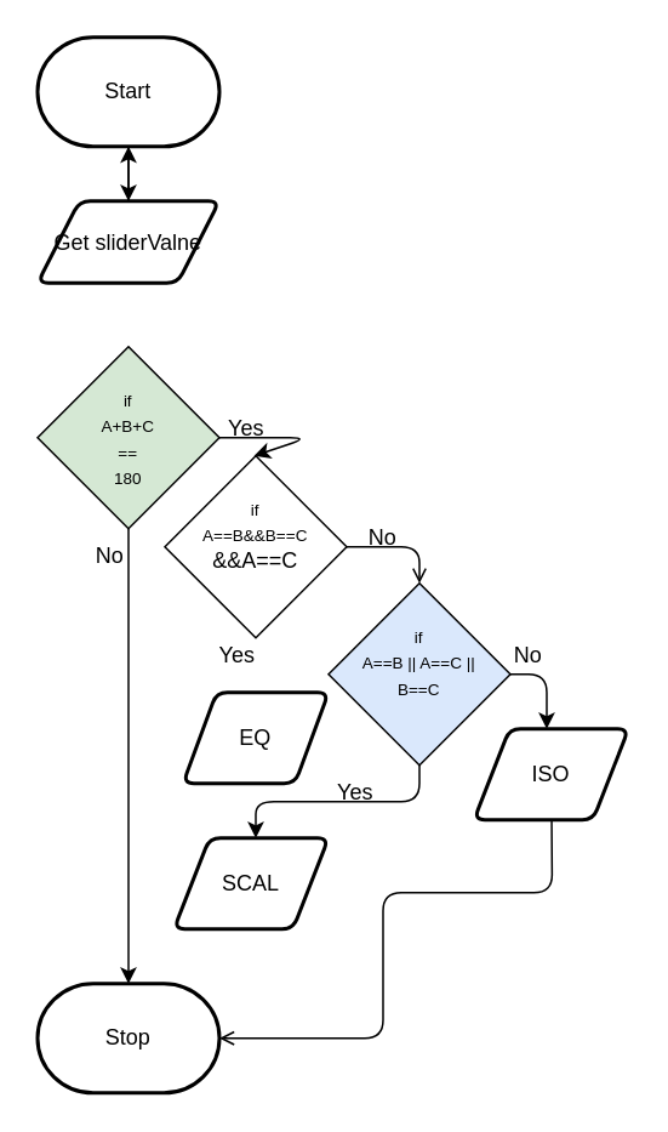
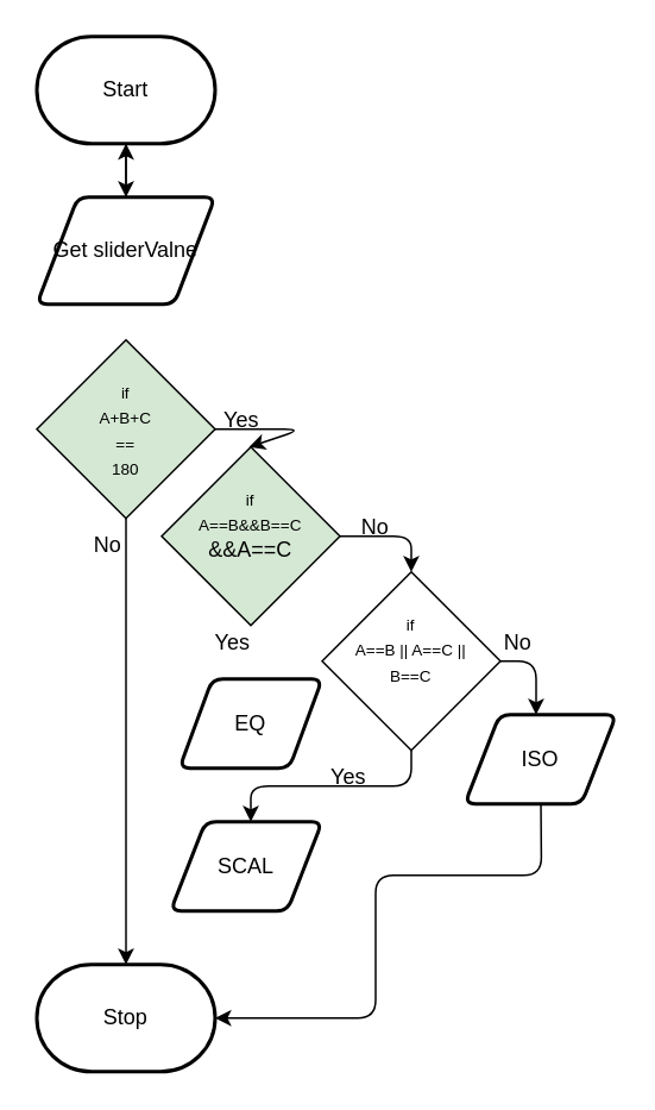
  <mxCell id="0" />
  <mxCell id="1" parent="0" />
  <mxCell id="2" value="Start" style="strokeWidth=2;html=1;shape=mxgraph.flowchart.terminator;whiteSpace=wrap;" vertex="1" parent="1"><mxGeometry x="20" y="20" width="100" height="60" as="geometry" /></mxCell>
  <mxCell id="3" style="edgeStyle=none;html=1;" edge="1" parent="1" source="4" target="2"><mxGeometry relative="1" as="geometry" /></mxCell>
- <mxCell id="4" value="Get sliderValne" style="shape=parallelogram;html=1;strokeWidth=2;perimeter=parallelogramPerimeter;whiteSpace=wrap;rounded=1;arcSize=12;size=0.23;" vertex="1" parent="1"><mxGeometry x="20" y="110" width="100" height="45" as="geometry" /></mxCell>
+ <mxCell id="4" value="Get sliderValne" style="shape=parallelogram;html=1;strokeWidth=2;perimeter=parallelogramPerimeter;whiteSpace=wrap;rounded=1;arcSize=12;size=0.23;" vertex="1" parent="1"><mxGeometry x="20" y="110" width="100" height="60" as="geometry" /></mxCell>
  <mxCell id="5" value="Stop" style="strokeWidth=2;html=1;shape=mxgraph.flowchart.terminator;whiteSpace=wrap;" vertex="1" parent="1"><mxGeometry x="20" y="540" width="100" height="60" as="geometry" /></mxCell>
  <mxCell id="6" style="edgeStyle=none;html=1;entryX=0.5;entryY=0;entryDx=0;entryDy=0;" edge="1" parent="1" target="4"><mxGeometry relative="1" as="geometry"><mxPoint x="70" y="80" as="sourcePoint" /></mxGeometry></mxCell>
  <mxCell id="7" style="edgeStyle=none;html=1;fontSize=9;entryX=0.5;entryY=0;entryDx=0;entryDy=0;" edge="1" parent="1"><mxGeometry relative="1" as="geometry"><mxPoint x="139" y="250" as="targetPoint" /><Array as="points"><mxPoint x="169" y="240" /></Array><mxPoint x="119" y="240" as="sourcePoint" /></mxGeometry></mxCell>
  <mxCell id="8" style="edgeStyle=none;html=1;" edge="1" parent="1" source="9"><mxGeometry relative="1" as="geometry"><mxPoint x="70" y="540" as="targetPoint" /></mxGeometry></mxCell>
  <mxCell id="9" value="&lt;font style=&quot;font-size: 9px&quot;&gt;if&lt;br&gt;A+B+C&lt;br&gt;==&lt;br&gt;180&lt;br&gt;&lt;/font&gt;" style="rhombus;whiteSpace=wrap;html=1;fillColor=#d5e8d4;" vertex="1" parent="1"><mxGeometry x="20" y="190" width="100" height="100" as="geometry" /></mxCell>
  <mxCell id="10" style="edgeStyle=none;html=1;exitX=0.5;exitY=1;exitDx=0;exitDy=0;" edge="1" parent="1" source="12"><mxGeometry relative="1" as="geometry"><mxPoint x="140" y="460" as="targetPoint" /><mxPoint x="90" y="480" as="sourcePoint" /><Array as="points"><mxPoint x="230" y="440" /><mxPoint x="140" y="440" /></Array></mxGeometry></mxCell>
  <mxCell id="11" style="edgeStyle=none;html=1;entryX=0.5;entryY=0;entryDx=0;entryDy=0;" edge="1" parent="1" source="12"><mxGeometry relative="1" as="geometry"><mxPoint x="300" y="400" as="targetPoint" /><Array as="points"><mxPoint x="300" y="370" /></Array></mxGeometry></mxCell>
- <mxCell id="12" value="&lt;font style=&quot;font-size: 9px&quot;&gt;if&lt;br&gt;A==B || A==C ||&lt;br&gt;B==C&lt;br&gt;&lt;br&gt;&lt;/font&gt;" style="rhombus;whiteSpace=wrap;html=1;fillColor=#dae8fc;" vertex="1" parent="1"><mxGeometry x="180" y="320" width="100" height="100" as="geometry" /></mxCell>
+ <mxCell id="12" value="&lt;font style=&quot;font-size: 9px&quot;&gt;if&lt;br&gt;A==B || A==C ||&lt;br&gt;B==C&lt;br&gt;&lt;br&gt;&lt;/font&gt;" style="rhombus;whiteSpace=wrap;html=1;" vertex="1" parent="1"><mxGeometry x="180" y="320" width="100" height="100" as="geometry" /></mxCell>
  <mxCell id="13" value="EQ" style="shape=parallelogram;html=1;strokeWidth=2;perimeter=parallelogramPerimeter;whiteSpace=wrap;rounded=1;arcSize=12;size=0.23;" vertex="1" parent="1"><mxGeometry x="100" y="380" width="80" height="50" as="geometry" /></mxCell>
  <mxCell id="14" value="Yes" style="text;html=1;strokeColor=none;fillColor=none;align=center;verticalAlign=middle;whiteSpace=wrap;rounded=0;" vertex="1" parent="1"><mxGeometry x="105" y="220" width="60" height="30" as="geometry" /></mxCell>
  <mxCell id="15" value="Yes" style="text;html=1;strokeColor=none;fillColor=none;align=center;verticalAlign=middle;whiteSpace=wrap;rounded=0;" vertex="1" parent="1"><mxGeometry x="100" y="345" width="60" height="30" as="geometry" /></mxCell>
  <mxCell id="16" value="No" style="text;html=1;strokeColor=none;fillColor=none;align=center;verticalAlign=middle;whiteSpace=wrap;rounded=0;" vertex="1" parent="1"><mxGeometry x="30" y="290" width="60" height="30" as="geometry" /></mxCell>
  <mxCell id="17" value="SCAL" style="shape=parallelogram;html=1;strokeWidth=2;perimeter=parallelogramPerimeter;whiteSpace=wrap;rounded=1;arcSize=12;size=0.23;" vertex="1" parent="1"><mxGeometry x="95" y="460" width="85" height="50" as="geometry" /></mxCell>
- <mxCell id="18" style="edgeStyle=none;html=1;entryX=0.5;entryY=0;entryDx=0;entryDy=0;endArrow=open;" edge="1" parent="1" source="19" target="12"><mxGeometry relative="1" as="geometry"><mxPoint x="240" y="300" as="targetPoint" /><Array as="points"><mxPoint x="230" y="300" /></Array></mxGeometry></mxCell>
- <mxCell id="19" value="&lt;font style=&quot;font-size: 9px&quot;&gt;if&lt;br&gt;A==B&amp;amp;&amp;amp;B==C&lt;br&gt;&lt;span style=&quot;font-size: 12px&quot;&gt;&amp;amp;&amp;amp;A==C&lt;/span&gt;&lt;br&gt;&lt;br&gt;&lt;/font&gt;" style="rhombus;whiteSpace=wrap;html=1;" vertex="1" parent="1"><mxGeometry x="90" y="250" width="100" height="100" as="geometry" /></mxCell>
+ <mxCell id="18" style="edgeStyle=none;html=1;entryX=0.5;entryY=0;entryDx=0;entryDy=0;" edge="1" parent="1" source="19" target="12"><mxGeometry relative="1" as="geometry"><mxPoint x="240" y="300" as="targetPoint" /><Array as="points"><mxPoint x="230" y="300" /></Array></mxGeometry></mxCell>
+ <mxCell id="19" value="&lt;font style=&quot;font-size: 9px&quot;&gt;if&lt;br&gt;A==B&amp;amp;&amp;amp;B==C&lt;br&gt;&lt;span style=&quot;font-size: 12px&quot;&gt;&amp;amp;&amp;amp;A==C&lt;/span&gt;&lt;br&gt;&lt;br&gt;&lt;/font&gt;" style="rhombus;whiteSpace=wrap;html=1;fillColor=#d5e8d4;" vertex="1" parent="1"><mxGeometry x="90" y="250" width="100" height="100" as="geometry" /></mxCell>
  <mxCell id="20" value="No" style="text;html=1;strokeColor=none;fillColor=none;align=center;verticalAlign=middle;whiteSpace=wrap;rounded=0;" vertex="1" parent="1"><mxGeometry x="180" y="280" width="60" height="30" as="geometry" /></mxCell>
  <mxCell id="21" value="No" style="text;html=1;strokeColor=none;fillColor=none;align=center;verticalAlign=middle;whiteSpace=wrap;rounded=0;" vertex="1" parent="1"><mxGeometry x="260" y="345" width="60" height="30" as="geometry" /></mxCell>
  <mxCell id="22" value="Yes" style="text;html=1;strokeColor=none;fillColor=none;align=center;verticalAlign=middle;whiteSpace=wrap;rounded=0;" vertex="1" parent="1"><mxGeometry x="165" y="420" width="60" height="30" as="geometry" /></mxCell>
- <mxCell id="23" style="edgeStyle=none;html=1;entryX=1;entryY=0.5;entryDx=0;entryDy=0;entryPerimeter=0;endArrow=open;" edge="1" parent="1" source="24" target="5"><mxGeometry relative="1" as="geometry"><Array as="points"><mxPoint x="303" y="490" /><mxPoint x="210" y="490" /><mxPoint x="210" y="570" /></Array></mxGeometry></mxCell>
+ <mxCell id="23" style="edgeStyle=none;html=1;entryX=1;entryY=0.5;entryDx=0;entryDy=0;entryPerimeter=0;" edge="1" parent="1" source="24" target="5"><mxGeometry relative="1" as="geometry"><Array as="points"><mxPoint x="303" y="490" /><mxPoint x="210" y="490" /><mxPoint x="210" y="570" /></Array></mxGeometry></mxCell>
  <mxCell id="24" value="ISO" style="shape=parallelogram;html=1;strokeWidth=2;perimeter=parallelogramPerimeter;whiteSpace=wrap;rounded=1;arcSize=12;size=0.23;" vertex="1" parent="1"><mxGeometry x="260" y="400" width="85" height="50" as="geometry" /></mxCell>
